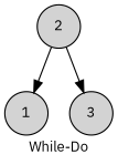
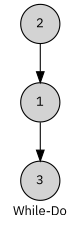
  digraph {
    fontname="IBM Plex Sans"
    fontsize=12
    label="While-Do"
    node [fontname="IBM Plex Sans" fontsize=12 shape=circle style=filled]
    edge [fontname="IBM Plex Sans" fontsize=12]
    1
    3
    2
-   2 -> 3
+   1 -> 3
    2 -> 1
  }
